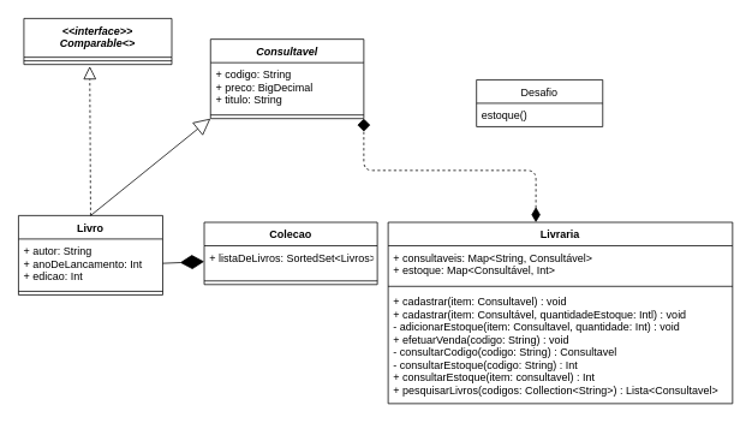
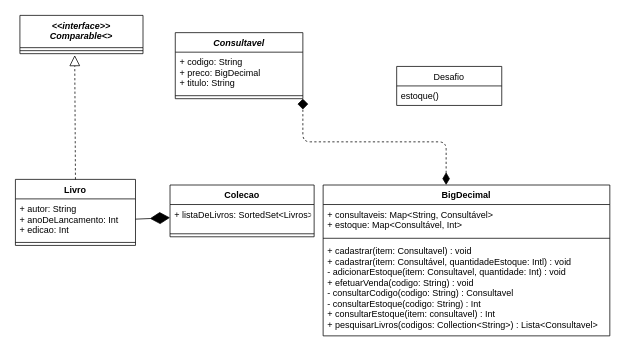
  <mxCell id="0" />
  <mxCell id="1" parent="0" />
  <mxCell id="2" value="&lt;&lt;interface&gt;&gt;&#10;Comparable&lt;&gt;" style="swimlane;fontStyle=3;align=center;verticalAlign=top;childLayout=stackLayout;horizontal=1;startSize=43;horizontalStack=0;resizeParent=1;resizeParentMax=0;resizeLast=0;collapsible=1;marginBottom=0;" parent="1" vertex="1"><mxGeometry x="26" y="20" width="164" height="51" as="geometry" /></mxCell>
  <mxCell id="3" value="" style="line;strokeWidth=1;fillColor=none;align=left;verticalAlign=middle;spacingTop=-1;spacingLeft=3;spacingRight=3;rotatable=0;labelPosition=right;points=[];portConstraint=eastwest;" parent="2" vertex="1"><mxGeometry y="43" width="164" height="8" as="geometry" /></mxCell>
- <mxCell id="4" value="" style="endArrow=block;endSize=16;endFill=0;html=1;exitX=0.5;exitY=0;exitDx=0;exitDy=0;entryX=0;entryY=1;entryDx=0;entryDy=0;" parent="1" source="9" target="5" edge="1"><mxGeometry x="0.863" y="-206" width="160" relative="1" as="geometry"><mxPoint x="78" y="189" as="sourcePoint" /><mxPoint x="238" y="189" as="targetPoint" /><mxPoint as="offset" /></mxGeometry></mxCell>
  <mxCell id="5" value="Consultavel" style="swimlane;fontStyle=3;align=center;verticalAlign=top;childLayout=stackLayout;horizontal=1;startSize=26;horizontalStack=0;resizeParent=1;resizeParentMax=0;resizeLast=0;collapsible=1;marginBottom=0;" parent="1" vertex="1"><mxGeometry x="233" y="43" width="170" height="88" as="geometry" /></mxCell>
  <mxCell id="6" value="+ codigo: String&#10;+ preco: BigDecimal&#10;+ titulo: String" style="text;strokeColor=none;fillColor=none;align=left;verticalAlign=top;spacingLeft=4;spacingRight=4;overflow=hidden;rotatable=0;points=[[0,0.5],[1,0.5]];portConstraint=eastwest;" parent="5" vertex="1"><mxGeometry y="26" width="170" height="54" as="geometry" /></mxCell>
  <mxCell id="7" value="" style="line;strokeWidth=1;fillColor=none;align=left;verticalAlign=middle;spacingTop=-1;spacingLeft=3;spacingRight=3;rotatable=0;labelPosition=right;points=[];portConstraint=eastwest;" parent="5" vertex="1"><mxGeometry y="80" width="170" height="8" as="geometry" /></mxCell>
  <mxCell id="8" value="" style="endArrow=diamondThin;endFill=1;endSize=24;html=1;entryX=0;entryY=0.5;entryDx=0;entryDy=0;exitX=1;exitY=0.5;exitDx=0;exitDy=0;" parent="1" source="10" target="21" edge="1"><mxGeometry width="160" relative="1" as="geometry"><mxPoint x="355" y="359" as="sourcePoint" /><mxPoint x="203" y="311" as="targetPoint" /></mxGeometry></mxCell>
  <mxCell id="9" value="Livro" style="swimlane;fontStyle=1;align=center;verticalAlign=top;childLayout=stackLayout;horizontal=1;startSize=26;horizontalStack=0;resizeParent=1;resizeParentMax=0;resizeLast=0;collapsible=1;marginBottom=0;" parent="1" vertex="1"><mxGeometry x="20" y="238.5" width="160" height="88" as="geometry" /></mxCell>
  <mxCell id="10" value="+ autor: String&#10;+ anoDeLancamento: Int&#10;+ edicao: Int" style="text;strokeColor=none;fillColor=none;align=left;verticalAlign=top;spacingLeft=4;spacingRight=4;overflow=hidden;rotatable=0;points=[[0,0.5],[1,0.5]];portConstraint=eastwest;" parent="9" vertex="1"><mxGeometry y="26" width="160" height="54" as="geometry" /></mxCell>
  <mxCell id="11" value="" style="line;strokeWidth=1;fillColor=none;align=left;verticalAlign=middle;spacingTop=-1;spacingLeft=3;spacingRight=3;rotatable=0;labelPosition=right;points=[];portConstraint=eastwest;" parent="9" vertex="1"><mxGeometry y="80" width="160" height="8" as="geometry" /></mxCell>
  <mxCell id="12" value="" style="endArrow=block;dashed=1;endFill=0;endSize=12;html=1;exitX=0.5;exitY=0;exitDx=0;exitDy=0;" parent="1" source="9" edge="1"><mxGeometry width="160" relative="1" as="geometry"><mxPoint x="21" y="387" as="sourcePoint" /><mxPoint x="99" y="73" as="targetPoint" /></mxGeometry></mxCell>
  <mxCell id="13" value="" style="endArrow=diamond;html=1;endSize=12;startArrow=diamondThin;startSize=14;startFill=1;edgeStyle=orthogonalEdgeStyle;align=left;verticalAlign=bottom;dashed=1;strokeWidth=1;exitX=0.429;exitY=0;exitDx=0;exitDy=0;exitPerimeter=0;entryX=1;entryY=1;entryDx=0;entryDy=0;" parent="1" source="16" target="5" edge="1"><mxGeometry x="-0.66" y="-79" relative="1" as="geometry"><mxPoint x="478" y="177" as="sourcePoint" /><mxPoint x="638" y="177" as="targetPoint" /><mxPoint as="offset" /></mxGeometry></mxCell>
  <mxCell id="14" value="Desafio" style="swimlane;fontStyle=0;childLayout=stackLayout;horizontal=1;startSize=26;fillColor=none;horizontalStack=0;resizeParent=1;resizeParentMax=0;resizeLast=0;collapsible=1;marginBottom=0;" parent="1" vertex="1"><mxGeometry x="528" y="88" width="140" height="52" as="geometry" /></mxCell>
  <mxCell id="15" value="estoque()" style="text;strokeColor=none;fillColor=none;align=left;verticalAlign=top;spacingLeft=4;spacingRight=4;overflow=hidden;rotatable=0;points=[[0,0.5],[1,0.5]];portConstraint=eastwest;" parent="14" vertex="1"><mxGeometry y="26" width="140" height="26" as="geometry" /></mxCell>
- <mxCell id="16" value="Livraria" style="swimlane;fontStyle=1;align=center;verticalAlign=top;childLayout=stackLayout;horizontal=1;startSize=26;horizontalStack=0;resizeParent=1;resizeParentMax=0;resizeLast=0;collapsible=1;marginBottom=0;" parent="1" vertex="1"><mxGeometry x="430" y="246" width="382" height="201" as="geometry" /></mxCell>
+ <mxCell id="16" value="BigDecimal" style="swimlane;fontStyle=1;align=center;verticalAlign=top;childLayout=stackLayout;horizontal=1;startSize=26;horizontalStack=0;resizeParent=1;resizeParentMax=0;resizeLast=0;collapsible=1;marginBottom=0;" parent="1" vertex="1"><mxGeometry x="430" y="246" width="382" height="201" as="geometry" /></mxCell>
  <mxCell id="17" value="+ consultaveis: Map&lt;String, Consultável&gt;&#10;+ estoque: Map&lt;Consultável, Int&gt;" style="text;strokeColor=none;fillColor=none;align=left;verticalAlign=top;spacingLeft=4;spacingRight=4;overflow=hidden;rotatable=0;points=[[0,0.5],[1,0.5]];portConstraint=eastwest;" parent="16" vertex="1"><mxGeometry y="26" width="382" height="41" as="geometry" /></mxCell>
  <mxCell id="18" value="" style="line;strokeWidth=1;fillColor=none;align=left;verticalAlign=middle;spacingTop=-1;spacingLeft=3;spacingRight=3;rotatable=0;labelPosition=right;points=[];portConstraint=eastwest;" parent="16" vertex="1"><mxGeometry y="67" width="382" height="8" as="geometry" /></mxCell>
  <mxCell id="19" value="+ cadastrar(item: Consultavel) : void&#10;+ cadastrar(item: Consultável, quantidadeEstoque: Intl) : void&#10;- adicionarEstoque(item: Consultavel, quantidade: Int) : void&#10;+ efetuarVenda(codigo: String) : void&#10;- consultarCodigo(codigo: String) : Consultavel&#10;- consultarEstoque(codigo: String) : Int&#10;+ consultarEstoque(item: consultavel) : Int&#10;+ pesquisarLivros(codigos: Collection&lt;String&gt;) : Lista&lt;Consultavel&gt;" style="text;strokeColor=none;fillColor=none;align=left;verticalAlign=top;spacingLeft=4;spacingRight=4;overflow=hidden;rotatable=0;points=[[0,0.5],[1,0.5]];portConstraint=eastwest;" parent="16" vertex="1"><mxGeometry y="75" width="382" height="126" as="geometry" /></mxCell>
  <mxCell id="20" value="Colecao" style="swimlane;fontStyle=1;align=center;verticalAlign=top;childLayout=stackLayout;horizontal=1;startSize=26;horizontalStack=0;resizeParent=1;resizeParentMax=0;resizeLast=0;collapsible=1;marginBottom=0;" parent="1" vertex="1"><mxGeometry x="226" y="246" width="192" height="69" as="geometry" /></mxCell>
  <mxCell id="21" value="+ listaDeLivros: SortedSet&lt;Livros&gt;" style="text;strokeColor=none;fillColor=none;align=left;verticalAlign=top;spacingLeft=4;spacingRight=4;overflow=hidden;rotatable=0;points=[[0,0.5],[1,0.5]];portConstraint=eastwest;" parent="20" vertex="1"><mxGeometry y="26" width="192" height="35" as="geometry" /></mxCell>
  <mxCell id="22" value="" style="line;strokeWidth=1;fillColor=none;align=left;verticalAlign=middle;spacingTop=-1;spacingLeft=3;spacingRight=3;rotatable=0;labelPosition=right;points=[];portConstraint=eastwest;" parent="20" vertex="1"><mxGeometry y="61" width="192" height="8" as="geometry" /></mxCell>
